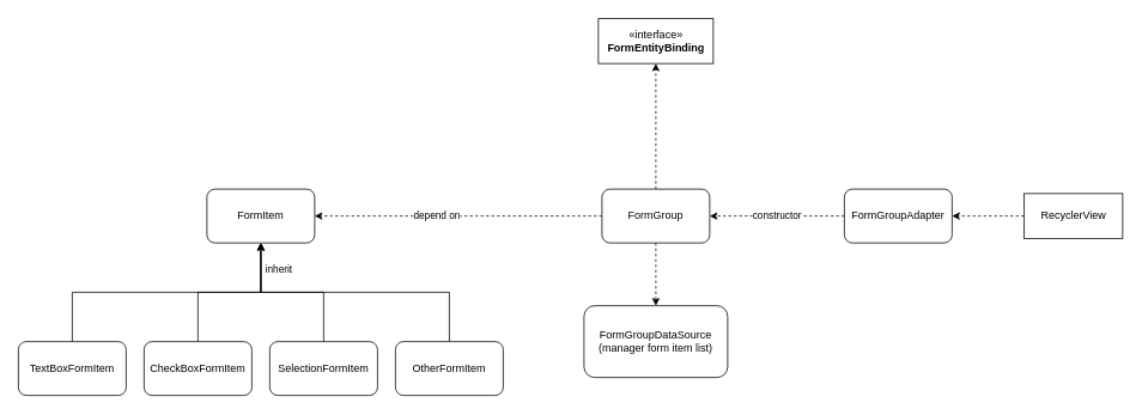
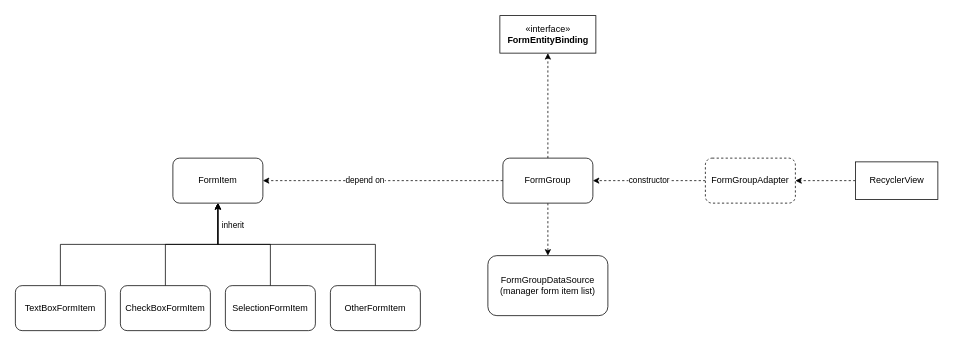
  <mxCell id="0" />
  <mxCell id="1" parent="0" />
  <mxCell id="2" value="FormItem" style="rounded=1;whiteSpace=wrap;html=1;" vertex="1" parent="1"><mxGeometry x="230" y="210" width="120" height="60" as="geometry" /></mxCell>
  <mxCell id="3" style="edgeStyle=orthogonalEdgeStyle;rounded=0;orthogonalLoop=1;jettySize=auto;html=1;exitX=0.5;exitY=0;exitDx=0;exitDy=0;" edge="1" parent="1" source="4" target="2"><mxGeometry relative="1" as="geometry" /></mxCell>
  <mxCell id="4" value="TextBoxFormItem" style="rounded=1;whiteSpace=wrap;html=1;" vertex="1" parent="1"><mxGeometry x="20" y="380" width="120" height="60" as="geometry" /></mxCell>
  <mxCell id="5" style="edgeStyle=orthogonalEdgeStyle;rounded=0;orthogonalLoop=1;jettySize=auto;html=1;" edge="1" parent="1" source="6" target="2"><mxGeometry relative="1" as="geometry" /></mxCell>
  <mxCell id="6" value="CheckBoxFormItem" style="rounded=1;whiteSpace=wrap;html=1;" vertex="1" parent="1"><mxGeometry x="160" y="380" width="120" height="60" as="geometry" /></mxCell>
  <mxCell id="7" style="edgeStyle=orthogonalEdgeStyle;rounded=0;orthogonalLoop=1;jettySize=auto;html=1;" edge="1" parent="1" source="8" target="2"><mxGeometry relative="1" as="geometry" /></mxCell>
  <mxCell id="8" value="SelectionFormItem" style="rounded=1;whiteSpace=wrap;html=1;" vertex="1" parent="1"><mxGeometry x="300" y="380" width="120" height="60" as="geometry" /></mxCell>
  <mxCell id="9" value="inherit" style="edgeStyle=orthogonalEdgeStyle;rounded=0;orthogonalLoop=1;jettySize=auto;html=1;exitX=0.5;exitY=0;exitDx=0;exitDy=0;" edge="1" parent="1" source="10" target="2"><mxGeometry x="0.812" y="-20" relative="1" as="geometry"><mxPoint as="offset" /></mxGeometry></mxCell>
  <mxCell id="10" value="OtherFormItem" style="rounded=1;whiteSpace=wrap;html=1;" vertex="1" parent="1"><mxGeometry x="440" y="380" width="120" height="60" as="geometry" /></mxCell>
  <mxCell id="11" style="edgeStyle=orthogonalEdgeStyle;rounded=0;orthogonalLoop=1;jettySize=auto;html=1;entryX=1;entryY=0.5;entryDx=0;entryDy=0;dashed=1;" edge="1" parent="1" source="15" target="2"><mxGeometry relative="1" as="geometry" /></mxCell>
  <mxCell id="12" value="depend on" style="edgeLabel;html=1;align=center;verticalAlign=middle;resizable=0;points=[];" vertex="1" connectable="0" parent="11"><mxGeometry x="0.156" y="-1" relative="1" as="geometry"><mxPoint as="offset" /></mxGeometry></mxCell>
  <mxCell id="13" style="edgeStyle=orthogonalEdgeStyle;rounded=0;orthogonalLoop=1;jettySize=auto;html=1;dashed=1;" edge="1" parent="1" source="15" target="18"><mxGeometry relative="1" as="geometry" /></mxCell>
  <mxCell id="14" value="" style="edgeStyle=orthogonalEdgeStyle;rounded=0;orthogonalLoop=1;jettySize=auto;html=1;dashed=1;" edge="1" parent="1" source="15" target="19"><mxGeometry relative="1" as="geometry" /></mxCell>
  <mxCell id="15" value="FormGroup" style="rounded=1;whiteSpace=wrap;html=1;" vertex="1" parent="1"><mxGeometry x="670" y="210" width="120" height="60" as="geometry" /></mxCell>
  <mxCell id="16" value="constructor" style="edgeStyle=orthogonalEdgeStyle;rounded=0;orthogonalLoop=1;jettySize=auto;html=1;dashed=1;" edge="1" parent="1" source="17" target="15"><mxGeometry relative="1" as="geometry" /></mxCell>
- <mxCell id="17" value="FormGroupAdapter" style="rounded=1;whiteSpace=wrap;html=1;" vertex="1" parent="1"><mxGeometry x="940" y="210" width="120" height="60" as="geometry" /></mxCell>
+ <mxCell id="17" value="FormGroupAdapter" style="rounded=1;whiteSpace=wrap;html=1;dashed=1;" vertex="1" parent="1"><mxGeometry x="940" y="210" width="120" height="60" as="geometry" /></mxCell>
  <mxCell id="18" value="«interface»&lt;br&gt;&lt;b&gt;FormEntityBinding&lt;/b&gt;" style="html=1;" vertex="1" parent="1"><mxGeometry x="666" y="20" width="128" height="50" as="geometry" /></mxCell>
  <mxCell id="19" value="FormGroupDataSource&lt;br&gt;(manager form item list)" style="rounded=1;whiteSpace=wrap;html=1;" vertex="1" parent="1"><mxGeometry x="650" y="340" width="160" height="80" as="geometry" /></mxCell>
  <mxCell id="20" style="edgeStyle=orthogonalEdgeStyle;rounded=0;orthogonalLoop=1;jettySize=auto;html=1;exitX=0;exitY=0.5;exitDx=0;exitDy=0;dashed=1;" edge="1" parent="1" source="21" target="17"><mxGeometry relative="1" as="geometry" /></mxCell>
  <mxCell id="21" value="RecyclerView" style="html=1;" vertex="1" parent="1"><mxGeometry x="1140" y="215" width="110" height="50" as="geometry" /></mxCell>
